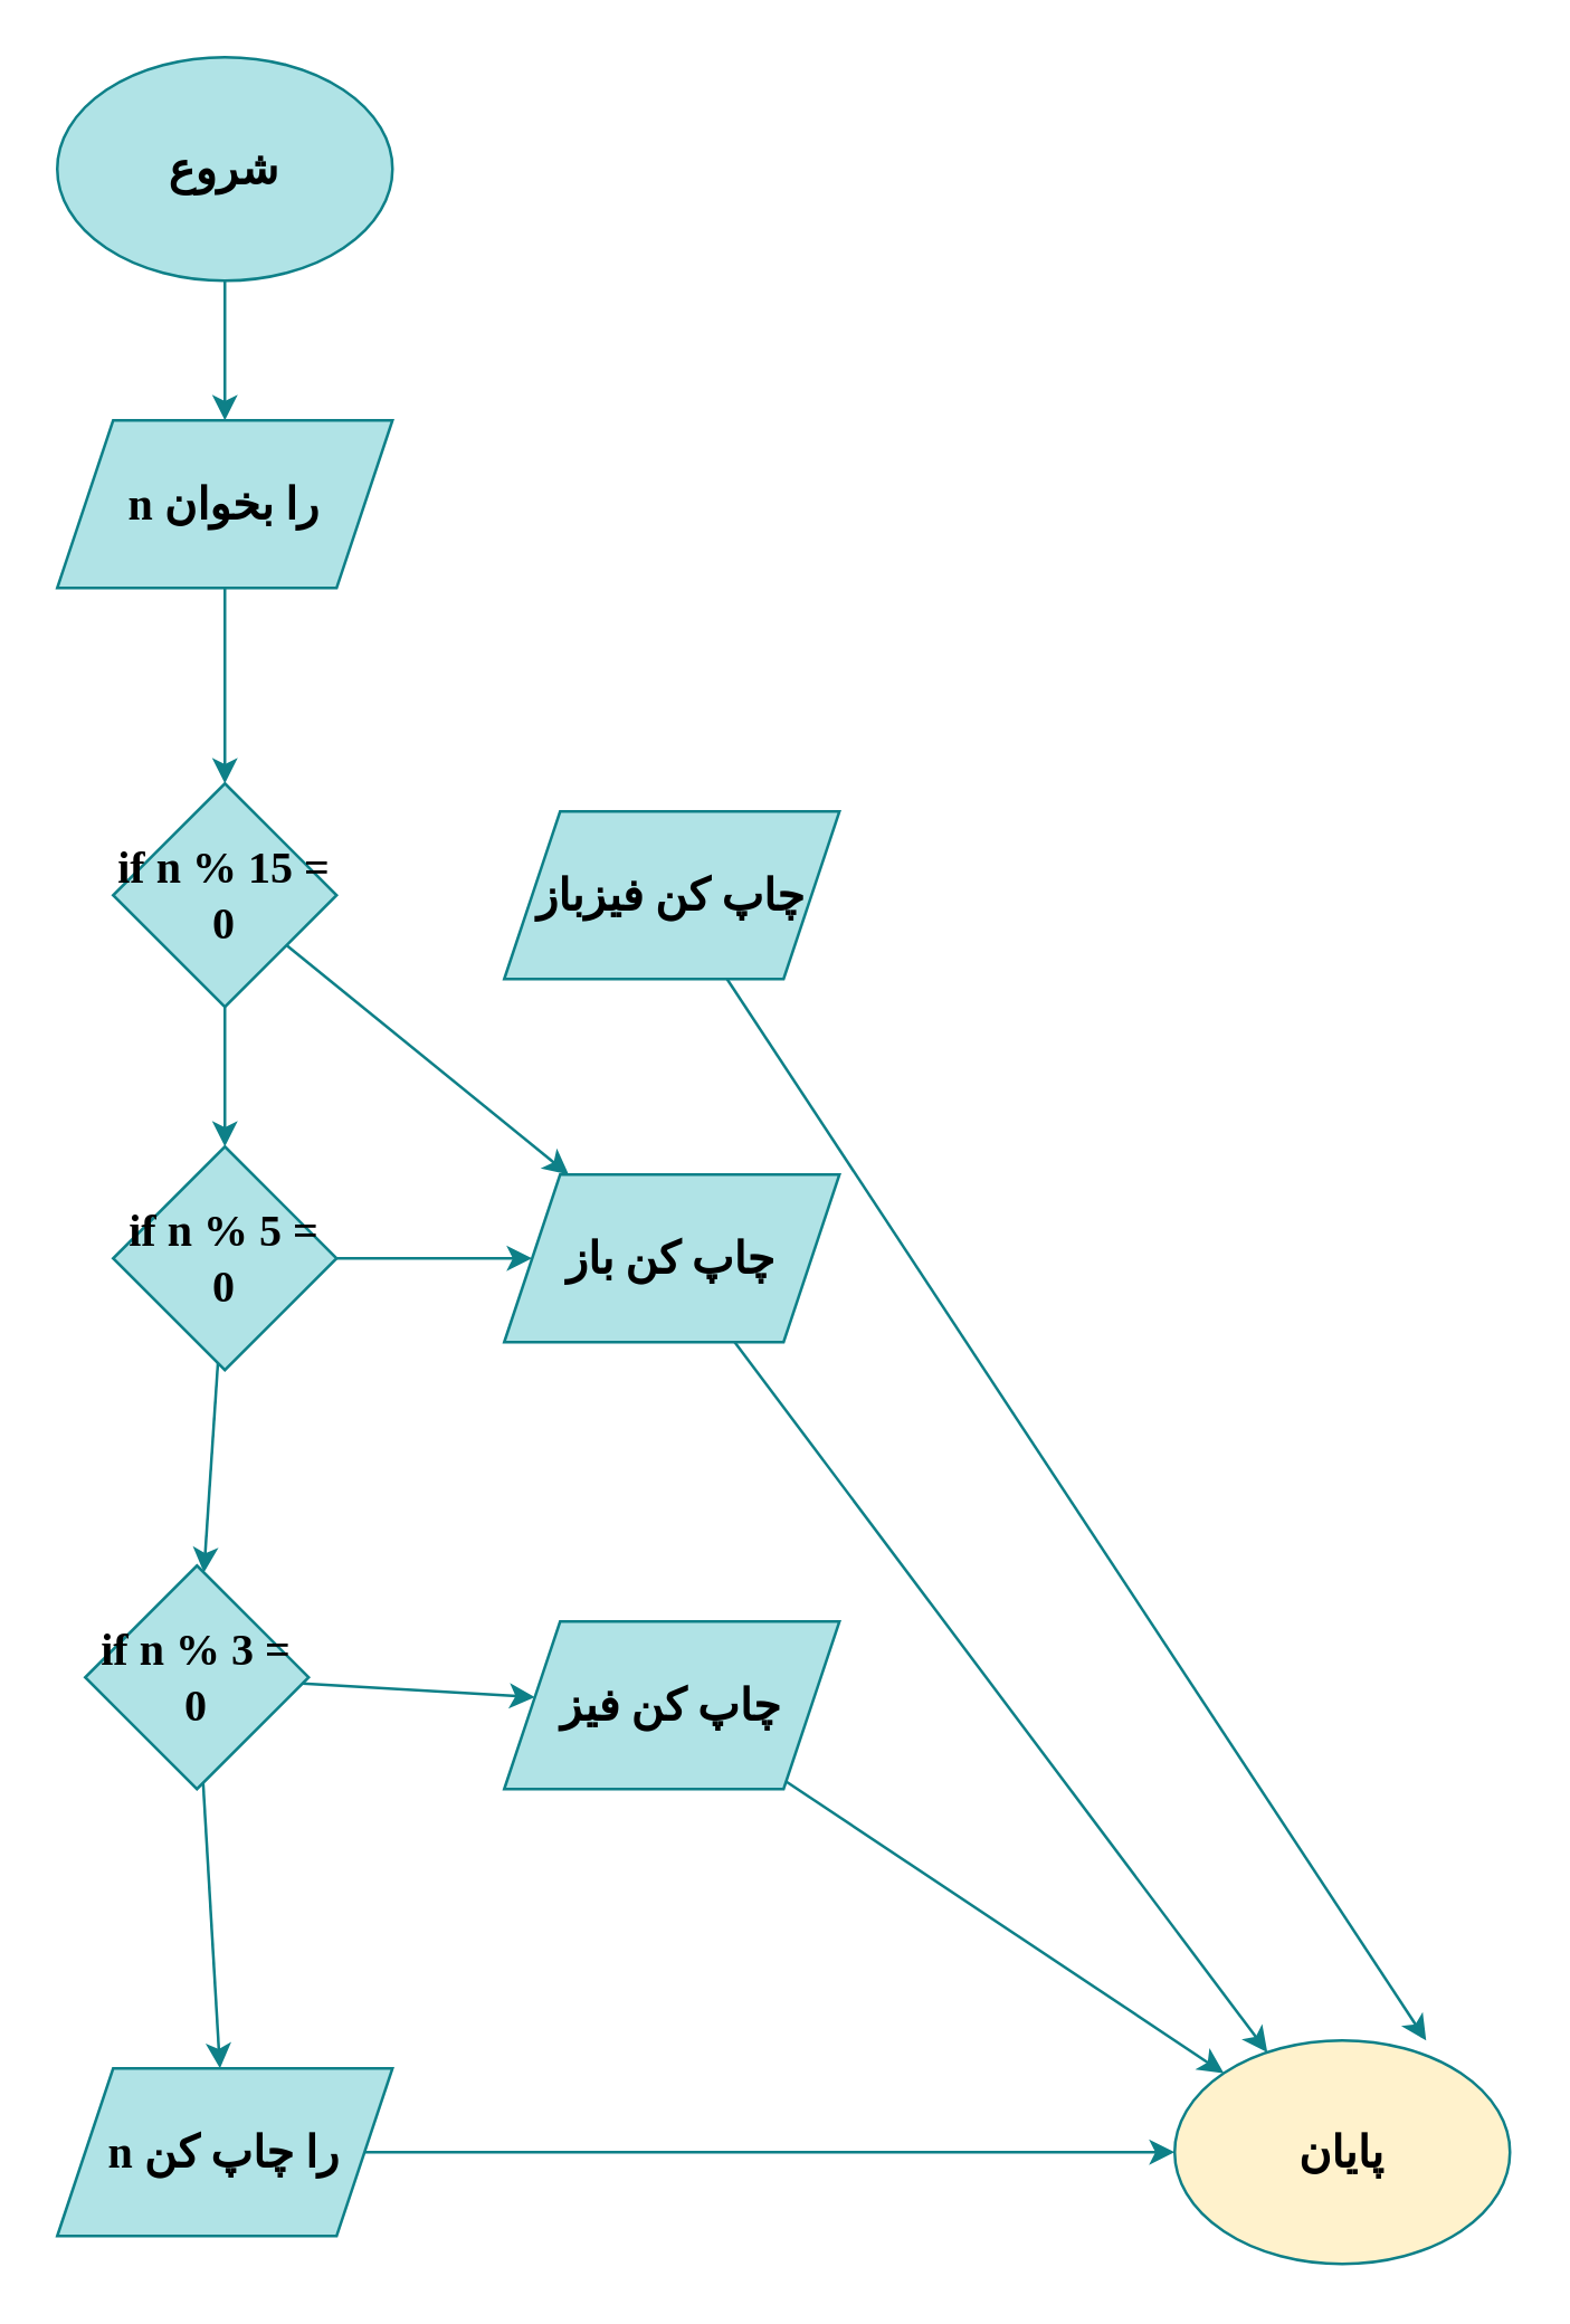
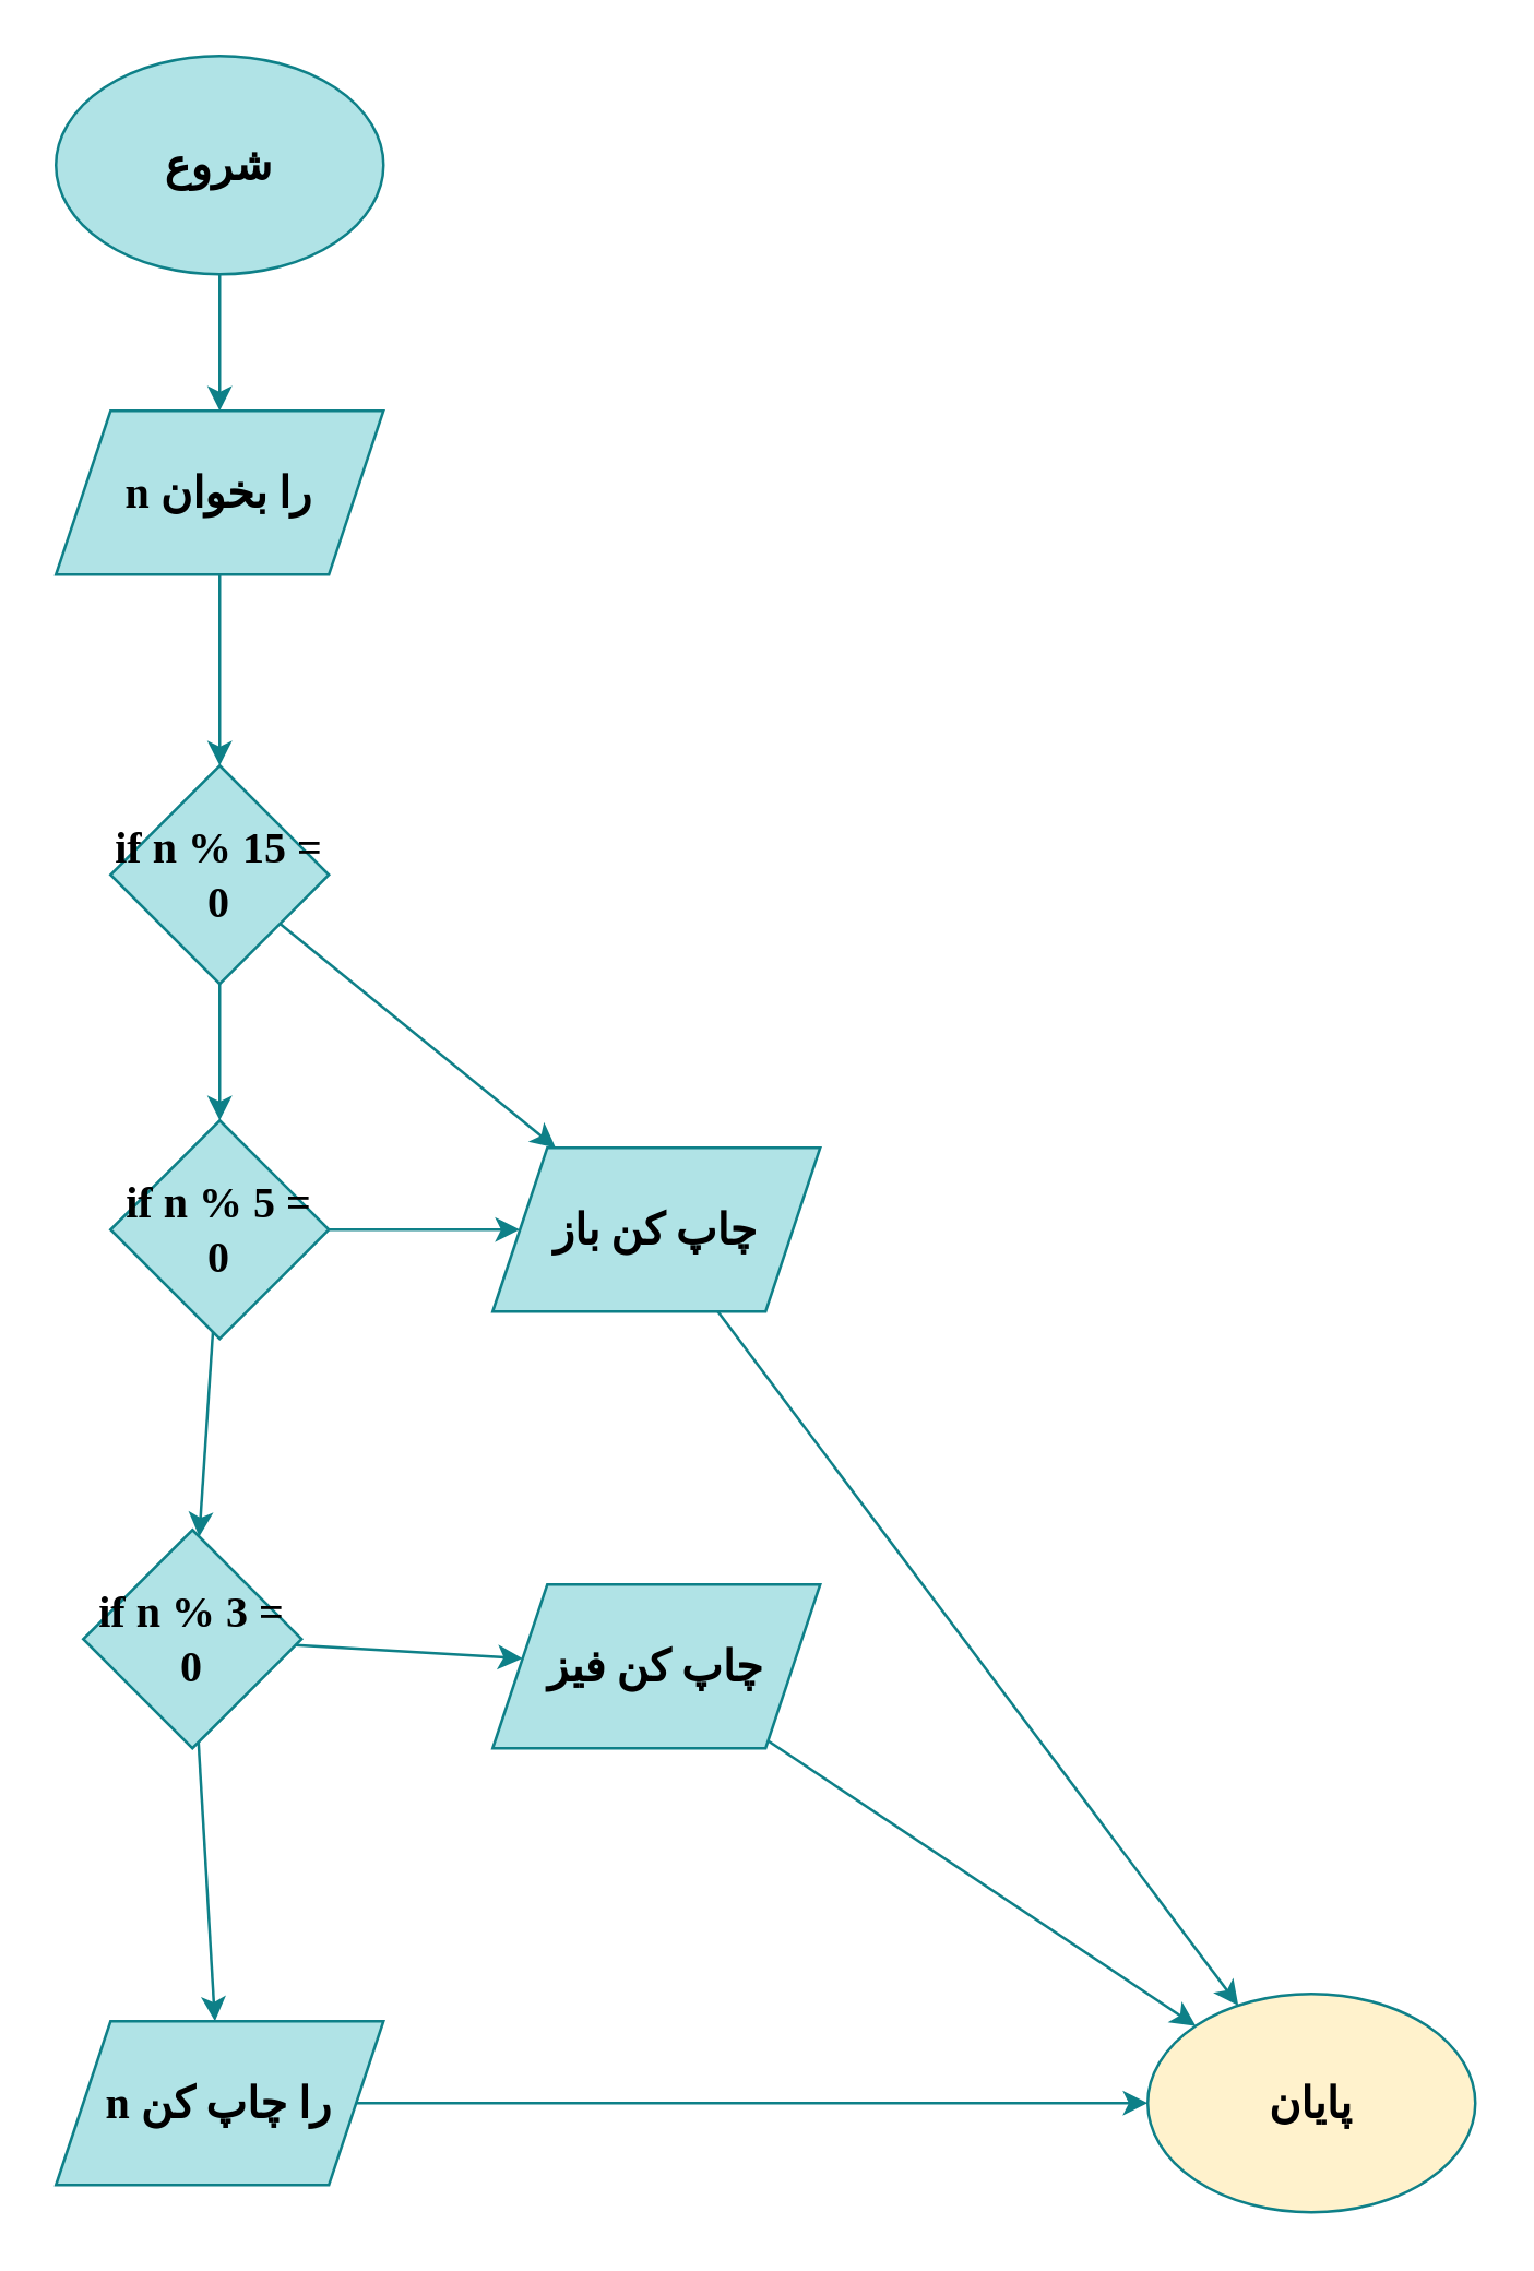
  <mxCell id="0" />
  <mxCell id="1" parent="0" />
  <mxCell id="2" style="edgeStyle=none;html=1;fillColor=#b0e3e6;strokeColor=#0e8088;fontColor=#000000;fontStyle=1;fontFamily=vazir;fontSize=16;" edge="1" parent="1" source="3" target="5"><mxGeometry relative="1" as="geometry" /></mxCell>
  <mxCell id="3" value="شروع" style="ellipse;whiteSpace=wrap;html=1;fillColor=#b0e3e6;strokeColor=#0e8088;fontColor=#000000;fontStyle=1;fontFamily=vazir;fontSize=16;" vertex="1" parent="1"><mxGeometry x="20" y="20" width="120" height="80" as="geometry" /></mxCell>
  <mxCell id="4" value="" style="edgeStyle=none;html=1;fillColor=#b0e3e6;strokeColor=#0e8088;fontColor=#000000;fontStyle=1;fontFamily=vazir;fontSize=16;" edge="1" parent="1" source="5" target="8"><mxGeometry relative="1" as="geometry" /></mxCell>
  <mxCell id="5" value="n را بخوان" style="shape=parallelogram;perimeter=parallelogramPerimeter;whiteSpace=wrap;html=1;fixedSize=1;fillColor=#b0e3e6;strokeColor=#0e8088;fontColor=#000000;fontStyle=1;fontFamily=vazir;fontSize=16;" vertex="1" parent="1"><mxGeometry x="20" y="150" width="120" height="60" as="geometry" /></mxCell>
  <mxCell id="6" value="" style="edgeStyle=none;html=1;fillColor=#b0e3e6;strokeColor=#0e8088;fontColor=#000000;fontStyle=1;fontFamily=vazir;fontSize=16;" edge="1" parent="1" source="8" target="15"><mxGeometry relative="1" as="geometry" /></mxCell>
  <mxCell id="7" style="edgeStyle=none;html=1;fillColor=#b0e3e6;strokeColor=#0e8088;fontColor=#000000;fontStyle=1;fontFamily=vazir;fontSize=16;" edge="1" parent="1" source="8" target="13"><mxGeometry relative="1" as="geometry" /></mxCell>
  <mxCell id="8" value="if n % 15 = 0" style="rhombus;whiteSpace=wrap;html=1;fillColor=#b0e3e6;strokeColor=#0e8088;fontColor=#000000;fontStyle=1;fontFamily=vazir;fontSize=16;" vertex="1" parent="1"><mxGeometry x="40" y="280" width="80" height="80" as="geometry" /></mxCell>
- <mxCell id="9" style="edgeStyle=none;html=1;entryX=0.75;entryY=0;entryDx=0;entryDy=0;entryPerimeter=0;fillColor=#b0e3e6;strokeColor=#0e8088;fontColor=#000000;fontStyle=1;fontFamily=vazir;fontSize=16;" edge="1" parent="1" source="10" target="23"><mxGeometry relative="1" as="geometry" /></mxCell>
- <mxCell id="10" value="چاپ کن فیزباز" style="shape=parallelogram;perimeter=parallelogramPerimeter;whiteSpace=wrap;html=1;fixedSize=1;fillColor=#b0e3e6;strokeColor=#0e8088;fontColor=#000000;fontStyle=1;fontFamily=vazir;fontSize=16;" vertex="1" parent="1"><mxGeometry x="180" y="290" width="120" height="60" as="geometry" /></mxCell>
  <mxCell id="11" value="" style="edgeStyle=none;html=1;fillColor=#b0e3e6;strokeColor=#0e8088;fontColor=#000000;fontStyle=1;fontFamily=vazir;fontSize=16;" edge="1" parent="1" source="13" target="15"><mxGeometry relative="1" as="geometry" /></mxCell>
  <mxCell id="12" value="" style="edgeStyle=none;html=1;fillColor=#b0e3e6;strokeColor=#0e8088;fontColor=#000000;fontStyle=1;fontFamily=vazir;fontSize=16;" edge="1" parent="1" source="13" target="18"><mxGeometry relative="1" as="geometry" /></mxCell>
  <mxCell id="13" value="if n % 5 = 0" style="rhombus;whiteSpace=wrap;html=1;fillColor=#b0e3e6;strokeColor=#0e8088;fontColor=#000000;fontStyle=1;fontFamily=vazir;fontSize=16;" vertex="1" parent="1"><mxGeometry x="40" y="410" width="80" height="80" as="geometry" /></mxCell>
  <mxCell id="14" style="edgeStyle=none;html=1;fillColor=#b0e3e6;strokeColor=#0e8088;fontColor=#000000;fontStyle=1;fontFamily=vazir;fontSize=16;" edge="1" parent="1" source="15" target="23"><mxGeometry relative="1" as="geometry" /></mxCell>
  <mxCell id="15" value="چاپ کن باز" style="shape=parallelogram;perimeter=parallelogramPerimeter;whiteSpace=wrap;html=1;fixedSize=1;fillColor=#b0e3e6;strokeColor=#0e8088;fontColor=#000000;fontStyle=1;fontFamily=vazir;fontSize=16;" vertex="1" parent="1"><mxGeometry x="180" y="420" width="120" height="60" as="geometry" /></mxCell>
  <mxCell id="16" value="" style="edgeStyle=none;html=1;fillColor=#b0e3e6;strokeColor=#0e8088;fontColor=#000000;fontStyle=1;fontFamily=vazir;fontSize=16;" edge="1" parent="1" source="18" target="20"><mxGeometry relative="1" as="geometry" /></mxCell>
  <mxCell id="17" value="" style="edgeStyle=none;html=1;fillColor=#b0e3e6;strokeColor=#0e8088;fontColor=#000000;fontStyle=1;fontFamily=vazir;fontSize=16;" edge="1" parent="1" source="18" target="22"><mxGeometry relative="1" as="geometry" /></mxCell>
  <mxCell id="18" value="if n % 3 = 0" style="rhombus;whiteSpace=wrap;html=1;fillColor=#b0e3e6;strokeColor=#0e8088;fontColor=#000000;fontStyle=1;fontFamily=vazir;fontSize=16;" vertex="1" parent="1"><mxGeometry x="30" y="560" width="80" height="80" as="geometry" /></mxCell>
  <mxCell id="19" style="edgeStyle=none;html=1;fillColor=#b0e3e6;strokeColor=#0e8088;fontColor=#000000;fontStyle=1;fontFamily=vazir;fontSize=16;" edge="1" parent="1" source="20" target="23"><mxGeometry relative="1" as="geometry" /></mxCell>
  <mxCell id="20" value="چاپ کن فیز" style="shape=parallelogram;perimeter=parallelogramPerimeter;whiteSpace=wrap;html=1;fixedSize=1;fillColor=#b0e3e6;strokeColor=#0e8088;fontColor=#000000;fontStyle=1;fontFamily=vazir;fontSize=16;" vertex="1" parent="1"><mxGeometry x="180" y="580" width="120" height="60" as="geometry" /></mxCell>
  <mxCell id="21" style="edgeStyle=none;html=1;fillColor=#b0e3e6;strokeColor=#0e8088;fontColor=#000000;fontStyle=1;fontFamily=vazir;fontSize=16;" edge="1" parent="1" source="22" target="23"><mxGeometry relative="1" as="geometry" /></mxCell>
  <mxCell id="22" value="n را چاپ کن" style="shape=parallelogram;perimeter=parallelogramPerimeter;whiteSpace=wrap;html=1;fixedSize=1;fillColor=#b0e3e6;strokeColor=#0e8088;fontColor=#000000;fontStyle=1;fontFamily=vazir;fontSize=16;" vertex="1" parent="1"><mxGeometry x="20" y="740" width="120" height="60" as="geometry" /></mxCell>
  <mxCell id="23" value="پایان" style="ellipse;whiteSpace=wrap;html=1;fillColor=#fff2cc;strokeColor=#0e8088;fontColor=#000000;fontStyle=1;fontFamily=vazir;fontSize=16;" vertex="1" parent="1"><mxGeometry x="420" y="730" width="120" height="80" as="geometry" /></mxCell>
